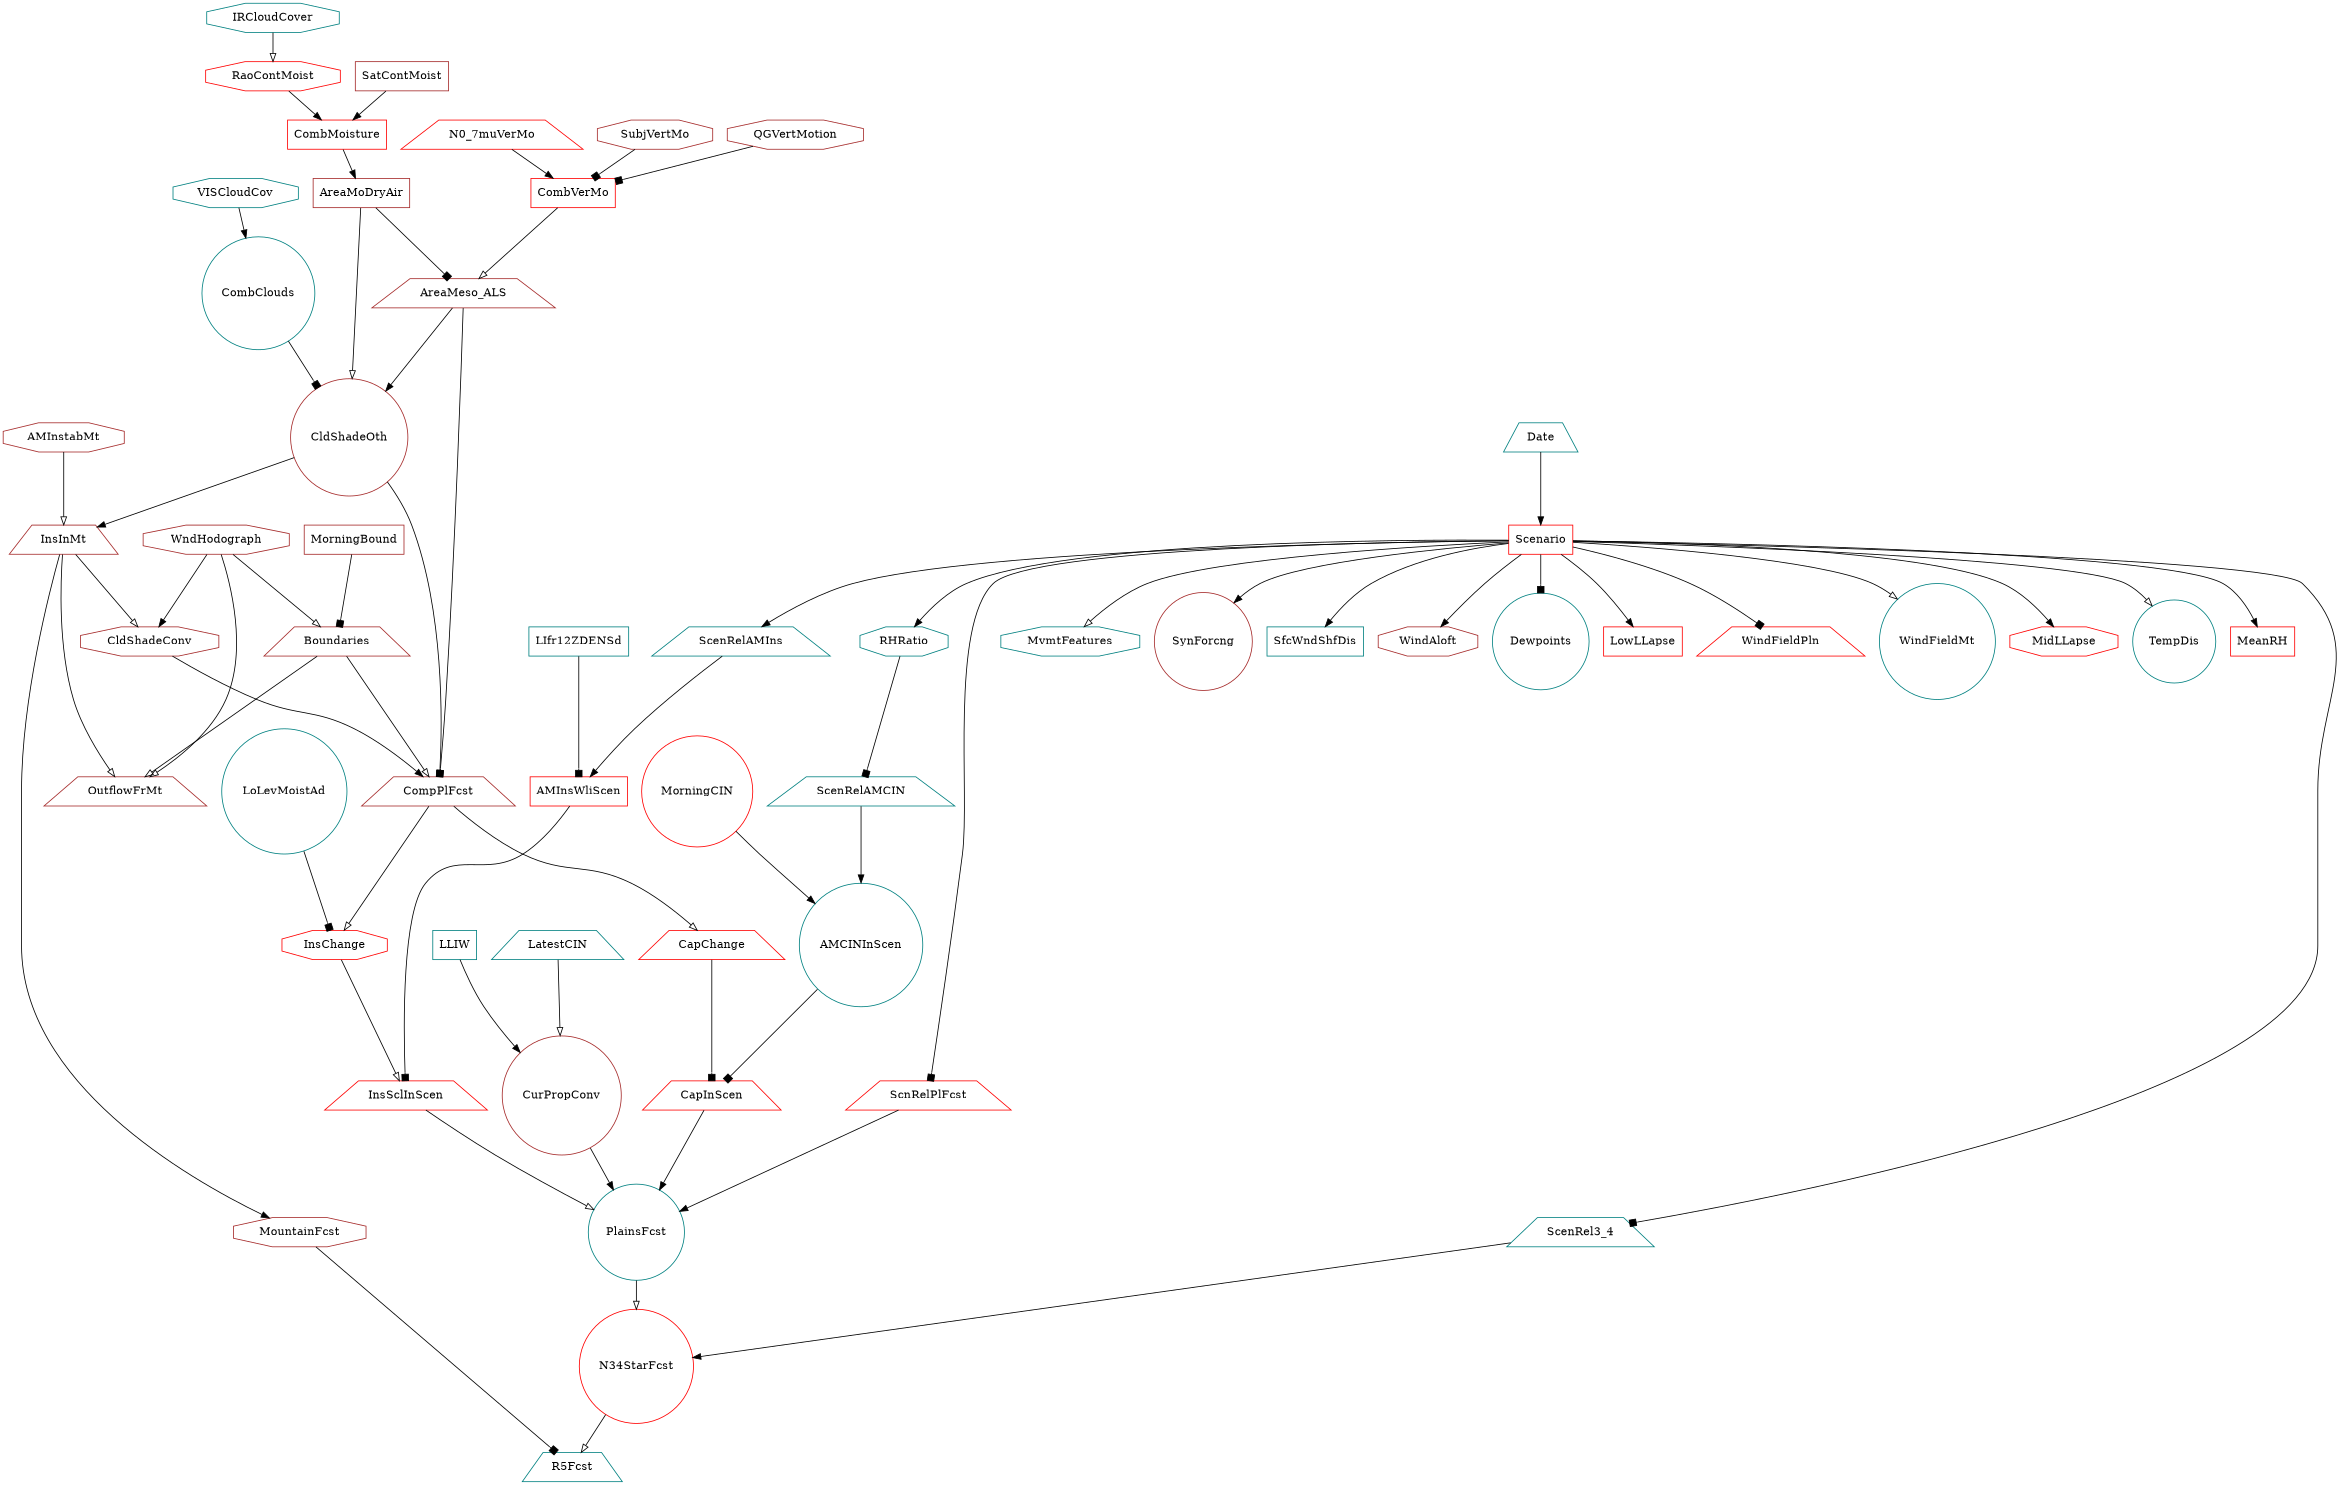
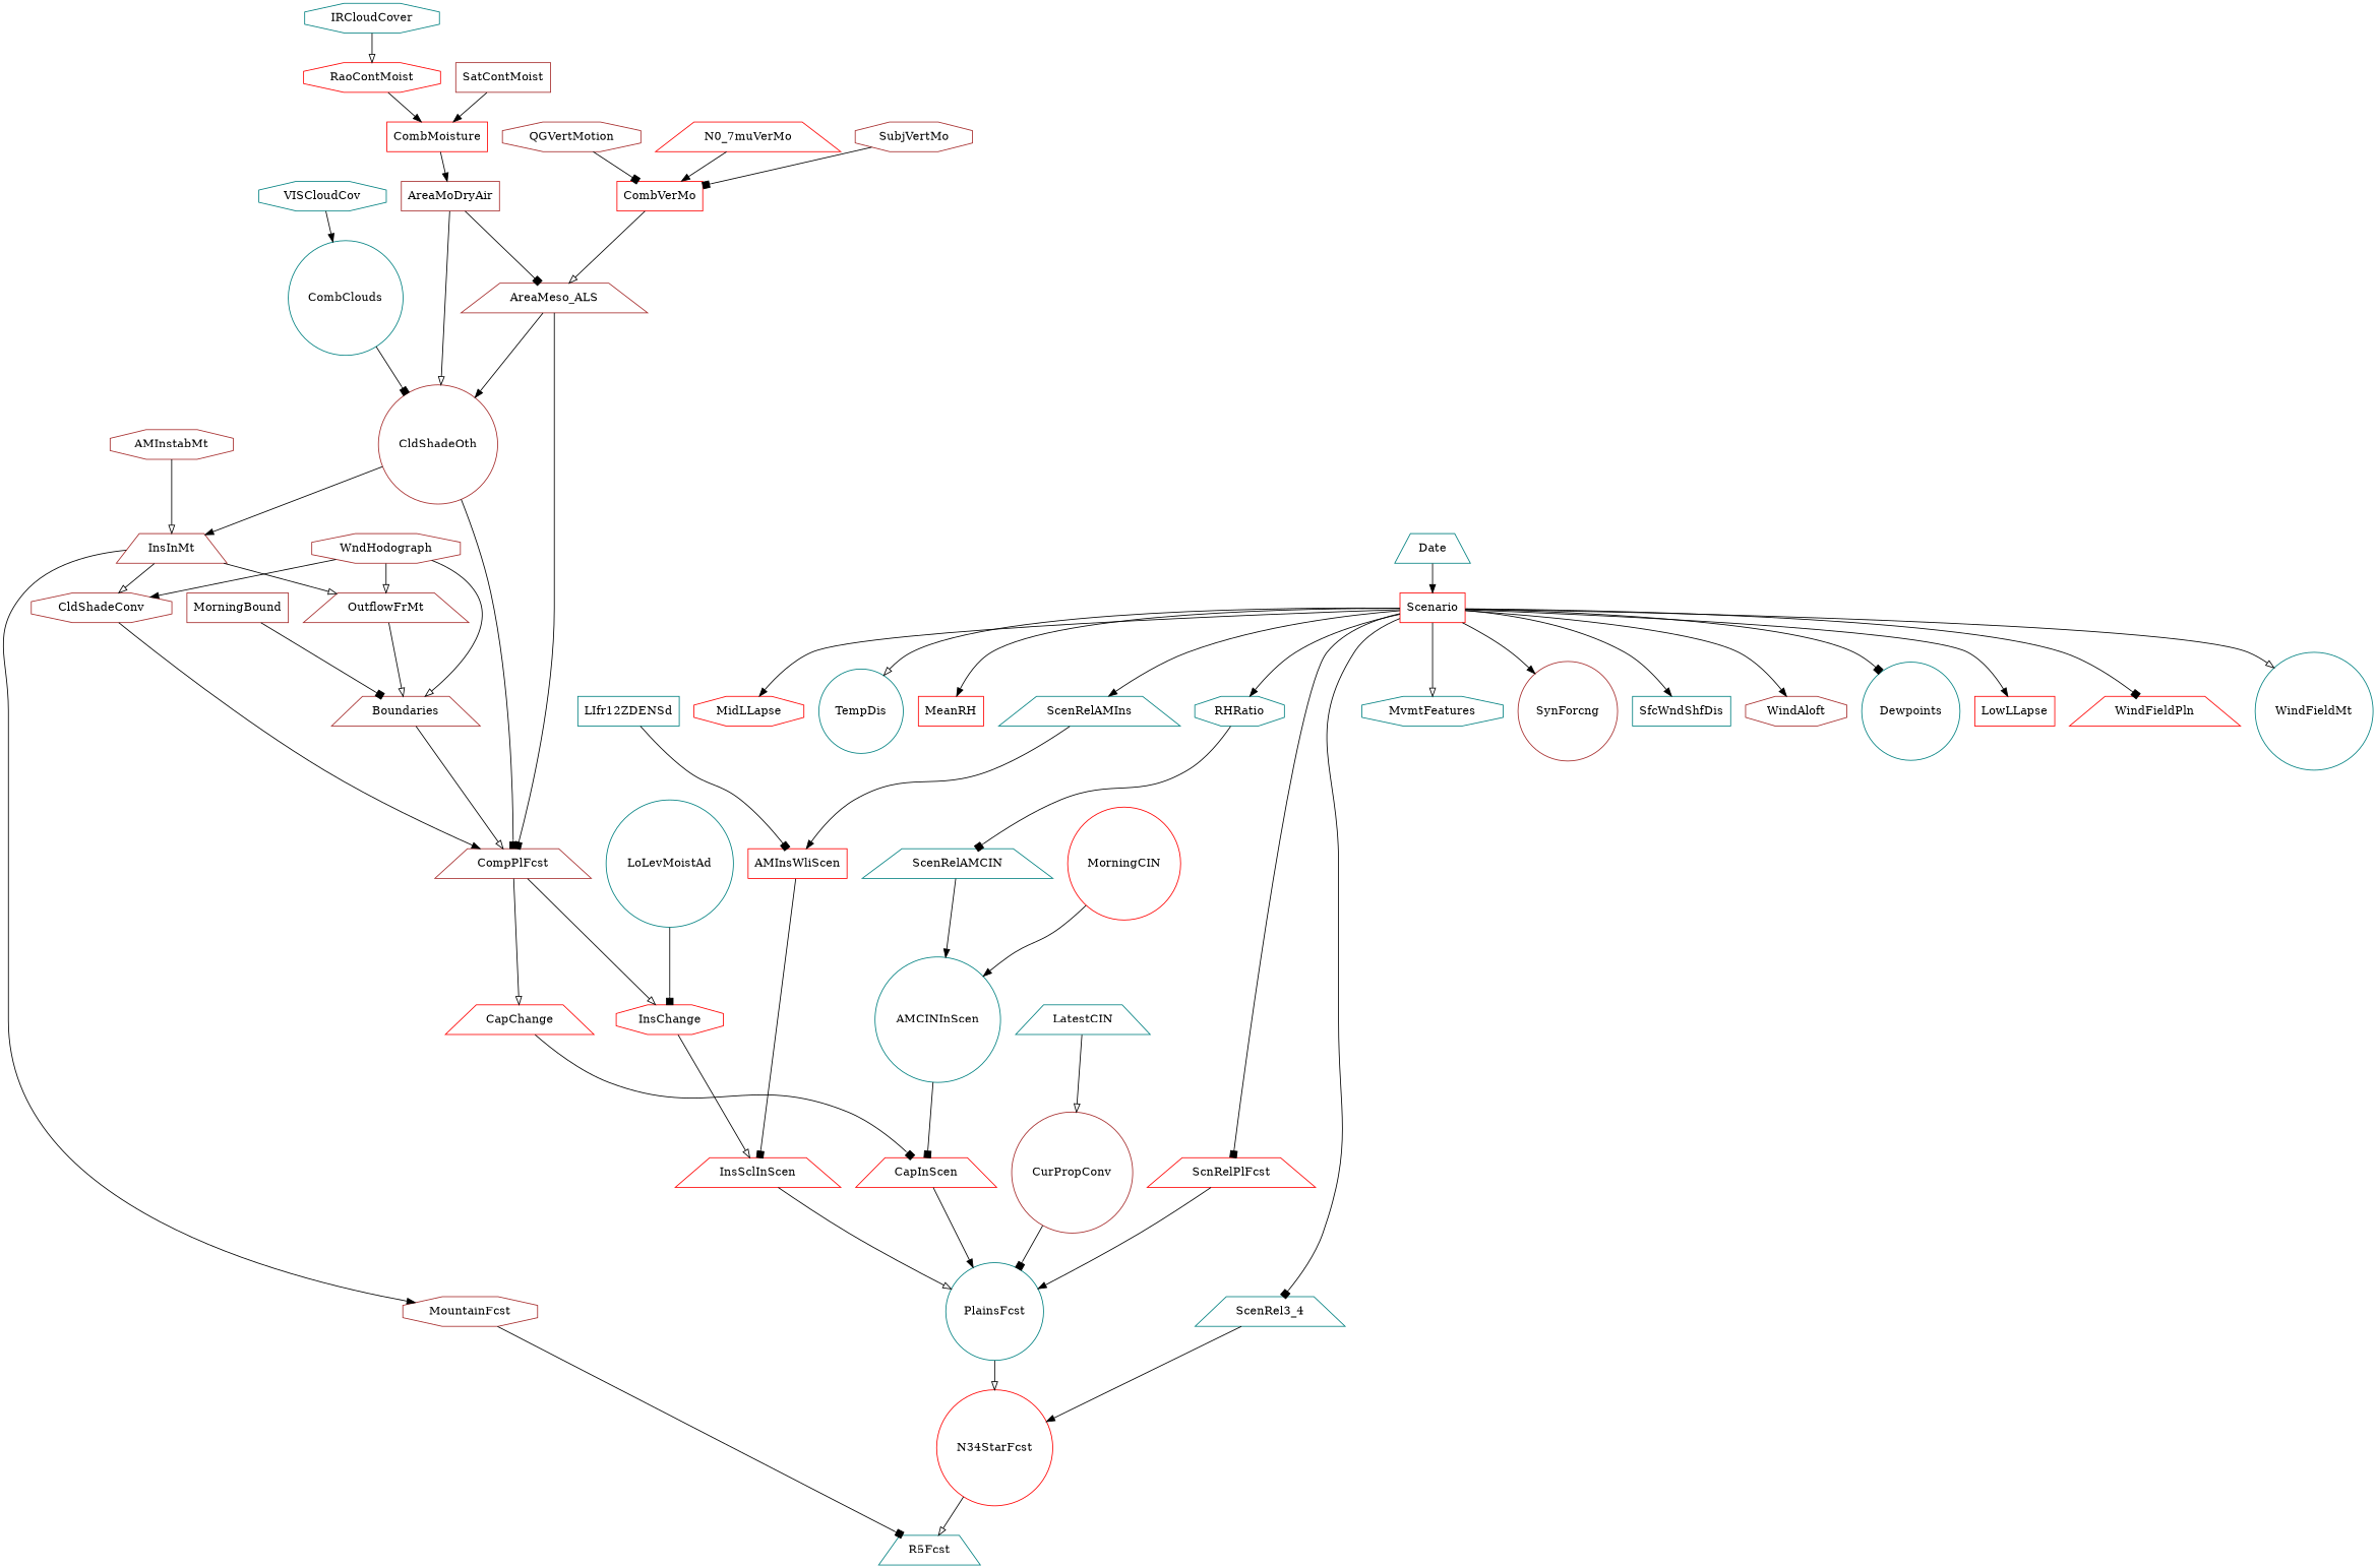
  strict digraph {
    node [color=teal shape=trapezium]
    edge [arrowhead=normal]
    AMInsWliScen [color=red shape=box]
    InsSclInScen [color=red]
    PlainsFcst [shape=circle]
    Boundaries [color=brown]
    CompPlFcst [color=brown]
    CapChange [color=red]
    InsChange [color=red shape=octagon]
    CapInScen [color=red]
    LoLevMoistAd [shape=circle]
    OutflowFrMt [color=brown]
    AMInstabMt [color=brown shape=octagon]
    InsInMt [color=brown]
    CldShadeConv [color=brown shape=octagon]
    MountainFcst [color=brown shape=octagon]
-   LLIW [shape=box]
    CurPropConv [color=brown shape=circle]
    IRCloudCover [shape=octagon]
    RaoContMoist [color=red shape=octagon]
    CombClouds [shape=circle]
    CldShadeOth [color=brown shape=circle]
    SatContMoist [color=brown shape=box]
    CombMoisture [color=red shape=box]
    AreaMoDryAir [color=brown shape=box]
    LatestCIN
    AreaMeso_ALS [color=brown]
    ScenRelAMIns
    AMCINInScen [shape=circle]
    ScenRelAMCIN
    N34StarFcst [color=red shape=circle]
    R5Fcst
    Scenario [color=red shape=box]
    Date
    ScnRelPlFcst [color=red]
    MvmtFeatures [shape=octagon]
    SynForcng [color=brown shape=circle]
    SfcWndShfDis [shape=box]
    WindAloft [color=brown shape=octagon]
    RHRatio [shape=octagon]
    Dewpoints [shape=circle]
    LowLLapse [color=red shape=box]
    WindFieldPln [color=red]
    WindFieldMt [shape=circle]
    MidLLapse [color=red shape=octagon]
    TempDis [shape=circle]
    MeanRH [color=red shape=box]
    ScenRel3_4
    MorningBound [color=brown shape=box]
    LIfr12ZDENSd [shape=box]
    QGVertMotion [color=brown shape=octagon]
    CombVerMo [color=red shape=box]
    WndHodograph [color=brown shape=octagon]
    N0_7muVerMo [color=red]
    VISCloudCov [shape=octagon]
    MorningCIN [color=red shape=circle]
    SubjVertMo [color=brown shape=octagon]
    AMInsWliScen -> InsSclInScen [arrowhead=box]
    InsSclInScen -> PlainsFcst [arrowhead=onormal]
    PlainsFcst -> N34StarFcst [arrowhead=onormal]
    Boundaries -> CompPlFcst [arrowhead=onormal]
    CompPlFcst -> CapChange [arrowhead=onormal]
    CompPlFcst -> InsChange [arrowhead=onormal]
    CapChange -> CapInScen [arrowhead=box]
    InsChange -> InsSclInScen [arrowhead=onormal]
    CapInScen -> PlainsFcst
    LoLevMoistAd -> InsChange [arrowhead=box]
-   Boundaries -> OutflowFrMt [arrowhead=onormal]
+   OutflowFrMt -> Boundaries [arrowhead=onormal]
    AMInstabMt -> InsInMt [arrowhead=onormal]
    InsInMt -> OutflowFrMt [arrowhead=onormal]
    InsInMt -> CldShadeConv [arrowhead=onormal]
    InsInMt -> MountainFcst
    CldShadeConv -> CompPlFcst
    MountainFcst -> R5Fcst [arrowhead=box]
-   LLIW -> CurPropConv
-   CurPropConv -> PlainsFcst
+   CurPropConv -> PlainsFcst [arrowhead=box]
    IRCloudCover -> RaoContMoist [arrowhead=onormal]
    RaoContMoist -> CombMoisture
    CombClouds -> CldShadeOth [arrowhead=box]
    CldShadeOth -> CompPlFcst [arrowhead=box]
    CldShadeOth -> InsInMt
    SatContMoist -> CombMoisture
    CombMoisture -> AreaMoDryAir
    AreaMoDryAir -> CldShadeOth [arrowhead=onormal]
    AreaMoDryAir -> AreaMeso_ALS [arrowhead=box]
    LatestCIN -> CurPropConv [arrowhead=onormal]
    AreaMeso_ALS -> CompPlFcst [arrowhead=box]
    AreaMeso_ALS -> CldShadeOth
    ScenRelAMIns -> AMInsWliScen
    AMCINInScen -> CapInScen [arrowhead=box]
    ScenRelAMCIN -> AMCINInScen
    N34StarFcst -> R5Fcst [arrowhead=onormal]
    Scenario -> ScenRelAMIns
    Scenario -> ScnRelPlFcst [arrowhead=box]
    Scenario -> MvmtFeatures [arrowhead=onormal]
    Scenario -> SynForcng
    Scenario -> SfcWndShfDis
    Scenario -> WindAloft
    Scenario -> RHRatio
    Scenario -> Dewpoints [arrowhead=box]
    Scenario -> LowLLapse
    Scenario -> WindFieldPln [arrowhead=box]
    Scenario -> WindFieldMt [arrowhead=onormal]
    Scenario -> MidLLapse
    Scenario -> TempDis [arrowhead=onormal]
    Scenario -> MeanRH
    Scenario -> ScenRel3_4 [arrowhead=box]
    Date -> Scenario
    ScnRelPlFcst -> PlainsFcst
    RHRatio -> ScenRelAMCIN [arrowhead=box]
    ScenRel3_4 -> N34StarFcst
    MorningBound -> Boundaries [arrowhead=box]
    LIfr12ZDENSd -> AMInsWliScen [arrowhead=box]
    QGVertMotion -> CombVerMo [arrowhead=box]
    CombVerMo -> AreaMeso_ALS [arrowhead=onormal]
    WndHodograph -> Boundaries [arrowhead=onormal]
    WndHodograph -> OutflowFrMt [arrowhead=onormal]
    WndHodograph -> CldShadeConv
    N0_7muVerMo -> CombVerMo
    VISCloudCov -> CombClouds
    MorningCIN -> AMCINInScen
    SubjVertMo -> CombVerMo [arrowhead=box]
  }
